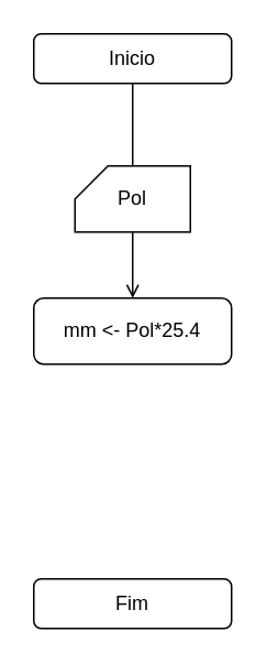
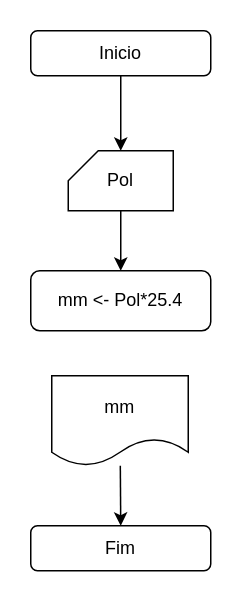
  <mxCell id="0" />
  <mxCell id="1" parent="0" />
- <mxCell id="2" style="edgeStyle=none;html=1;entryX=0.5;entryY=0;entryDx=0;entryDy=0;entryPerimeter=0;endArrow=none;" edge="1" parent="1" source="3" target="5"><mxGeometry relative="1" as="geometry" /></mxCell>
+ <mxCell id="2" style="edgeStyle=none;html=1;entryX=0.5;entryY=0;entryDx=0;entryDy=0;entryPerimeter=0;" edge="1" parent="1" source="3" target="5"><mxGeometry relative="1" as="geometry" /></mxCell>
  <mxCell id="3" value="Inicio" style="rounded=1;whiteSpace=wrap;html=1;" vertex="1" parent="1"><mxGeometry x="20" y="20" width="120" height="30" as="geometry" /></mxCell>
- <mxCell id="4" style="edgeStyle=none;html=1;endArrow=open;" edge="1" parent="1" source="5" target="6"><mxGeometry relative="1" as="geometry" /></mxCell>
+ <mxCell id="4" style="edgeStyle=none;html=1;" edge="1" parent="1" source="5" target="6"><mxGeometry relative="1" as="geometry" /></mxCell>
  <mxCell id="5" value="Pol" style="shape=card;whiteSpace=wrap;html=1;size=20;" vertex="1" parent="1"><mxGeometry x="45" y="100" width="70" height="40" as="geometry" /></mxCell>
  <mxCell id="6" value="mm &amp;lt;- Pol*25.4" style="whiteSpace=wrap;html=1;rounded=1;" vertex="1" parent="1"><mxGeometry x="20" y="180" width="120" height="40" as="geometry" /></mxCell>
+ <mxCell id="7" style="edgeStyle=none;html=1;entryX=0.5;entryY=0;entryDx=0;entryDy=0;" edge="1" parent="1" source="8" target="9"><mxGeometry relative="1" as="geometry" /></mxCell>
+ <mxCell id="8" value="mm" style="shape=document;whiteSpace=wrap;html=1;boundedLbl=1;" vertex="1" parent="1"><mxGeometry x="34" y="250" width="91" height="60" as="geometry" /></mxCell>
  <mxCell id="9" value="Fim" style="rounded=1;whiteSpace=wrap;html=1;" vertex="1" parent="1"><mxGeometry x="20" y="350" width="120" height="30" as="geometry" /></mxCell>
